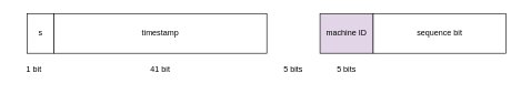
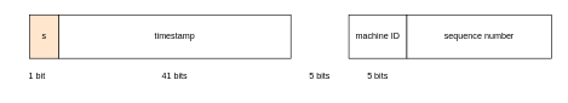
  <mxCell id="0" />
  <mxCell id="1" parent="0" />
- <mxCell id="2" value="s" style="rounded=0;whiteSpace=wrap;html=1;" vertex="1" parent="1"><mxGeometry x="40" y="20" width="40" height="60" as="geometry" /></mxCell>
+ <mxCell id="2" value="s" style="rounded=0;whiteSpace=wrap;html=1;fillColor=#ffe6cc;" vertex="1" parent="1"><mxGeometry x="40" y="20" width="40" height="60" as="geometry" /></mxCell>
  <mxCell id="3" value="timestamp" style="rounded=0;whiteSpace=wrap;html=1;" vertex="1" parent="1"><mxGeometry x="80" y="20" width="320" height="60" as="geometry" /></mxCell>
- <mxCell id="4" value="machine ID" style="rounded=0;whiteSpace=wrap;html=1;fillColor=#e1d5e7;" vertex="1" parent="1"><mxGeometry x="480" y="20" width="80" height="60" as="geometry" /></mxCell>
- <mxCell id="5" value="sequence bit" style="rounded=0;whiteSpace=wrap;html=1;" vertex="1" parent="1"><mxGeometry x="560" y="20" width="200" height="60" as="geometry" /></mxCell>
+ <mxCell id="4" value="machine ID" style="rounded=0;whiteSpace=wrap;html=1;" vertex="1" parent="1"><mxGeometry x="480" y="20" width="80" height="60" as="geometry" /></mxCell>
+ <mxCell id="5" value="sequence number" style="rounded=0;whiteSpace=wrap;html=1;" vertex="1" parent="1"><mxGeometry x="560" y="20" width="200" height="60" as="geometry" /></mxCell>
  <mxCell id="6" value="1 bit" style="text;html=1;align=center;verticalAlign=middle;whiteSpace=wrap;rounded=0;" vertex="1" parent="1"><mxGeometry x="20" y="90" width="60" height="30" as="geometry" /></mxCell>
- <mxCell id="7" value="41 bit" style="text;html=1;align=center;verticalAlign=middle;whiteSpace=wrap;rounded=0;" vertex="1" parent="1"><mxGeometry x="210" y="90" width="60" height="30" as="geometry" /></mxCell>
+ <mxCell id="7" value="41 bits" style="text;html=1;align=center;verticalAlign=middle;whiteSpace=wrap;rounded=0;" vertex="1" parent="1"><mxGeometry x="210" y="90" width="60" height="30" as="geometry" /></mxCell>
  <mxCell id="8" value="5 bits" style="text;html=1;align=center;verticalAlign=middle;whiteSpace=wrap;rounded=0;" vertex="1" parent="1"><mxGeometry x="410" y="90" width="60" height="30" as="geometry" /></mxCell>
  <mxCell id="9" value="5 bits" style="text;html=1;align=center;verticalAlign=middle;whiteSpace=wrap;rounded=0;" vertex="1" parent="1"><mxGeometry x="490" y="90" width="60" height="30" as="geometry" /></mxCell>
